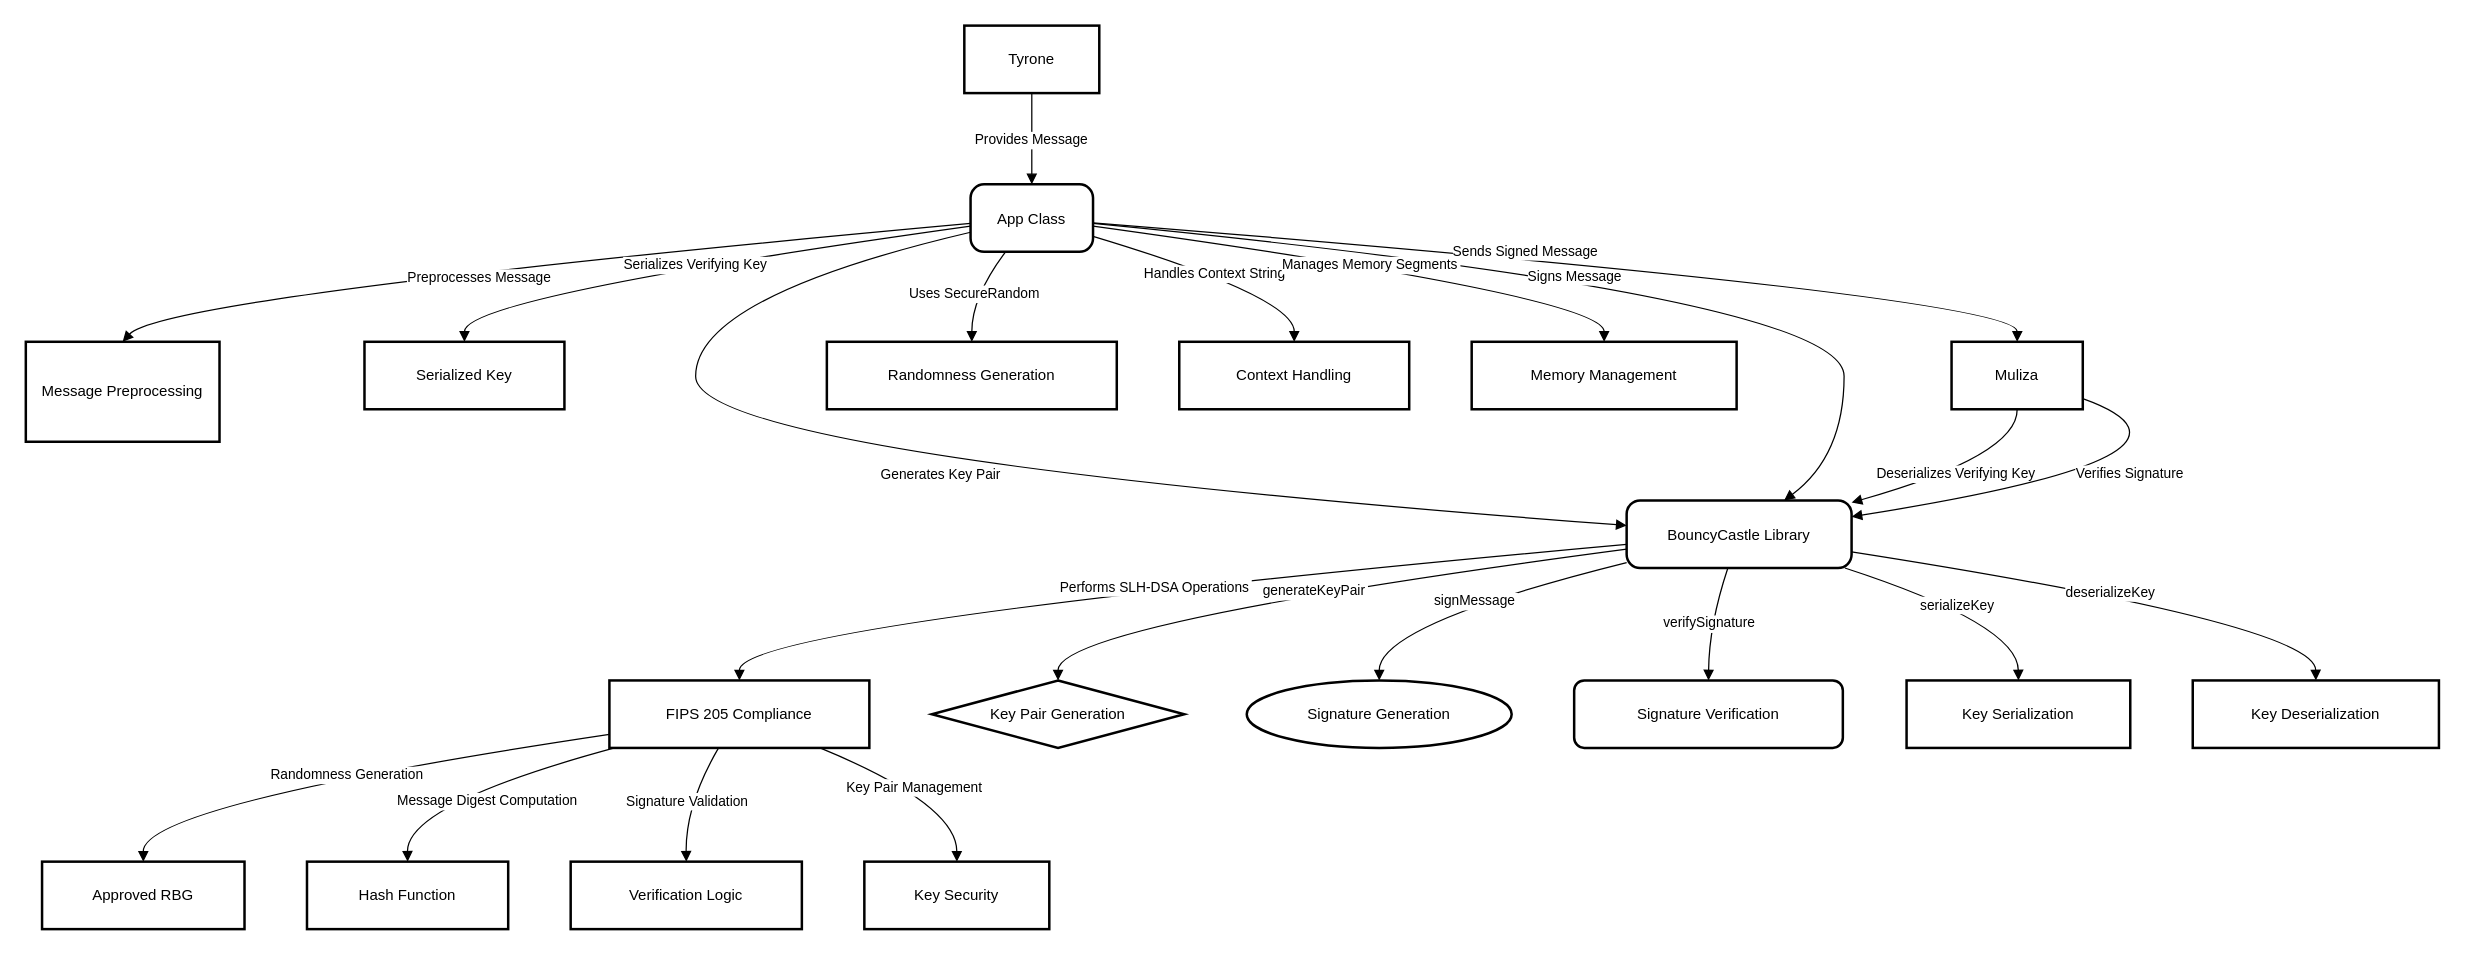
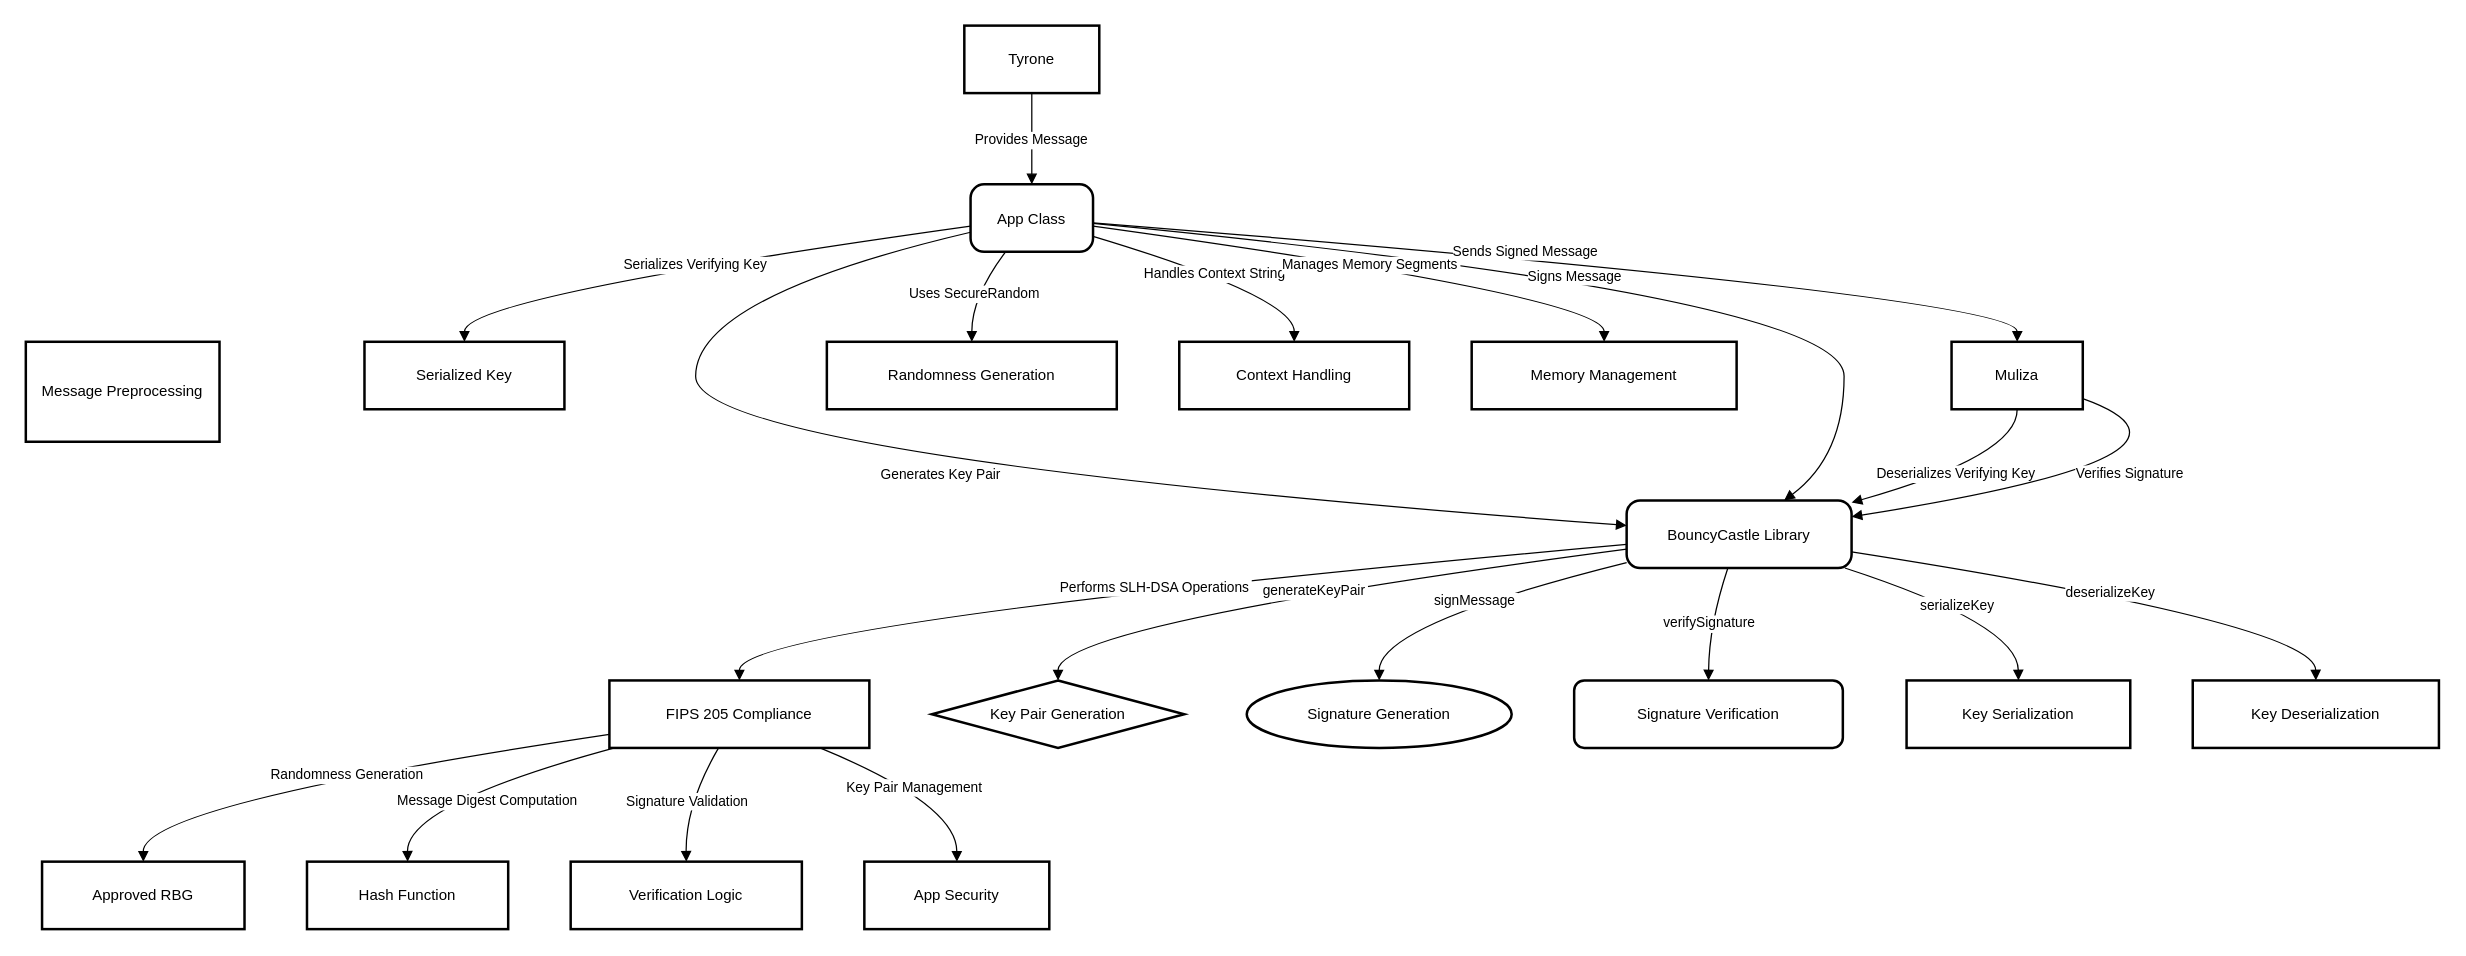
  <mxCell id="0" />
  <mxCell id="1" parent="0" />
  <mxCell id="2" value="Tyrone" style="whiteSpace=wrap;strokeWidth=2;" parent="1" vertex="1"><mxGeometry x="771" y="20" width="108" height="54" as="geometry" /></mxCell>
  <mxCell id="3" value="App Class" style="rounded=1;arcSize=20;strokeWidth=2" parent="1" vertex="1"><mxGeometry x="776" y="147" width="98" height="54" as="geometry" /></mxCell>
  <mxCell id="4" value="BouncyCastle Library" style="rounded=1;arcSize=20;strokeWidth=2" parent="1" vertex="1"><mxGeometry x="1301" y="400" width="180" height="54" as="geometry" /></mxCell>
  <mxCell id="5" value="Message Preprocessing" style="whiteSpace=wrap;strokeWidth=2;" parent="1" vertex="1"><mxGeometry x="20" y="273" width="155" height="80" as="geometry" /></mxCell>
  <mxCell id="6" value="Serialized Key" style="whiteSpace=wrap;strokeWidth=2;" parent="1" vertex="1"><mxGeometry x="291" y="273" width="160" height="54" as="geometry" /></mxCell>
  <mxCell id="7" value="Muliza" style="whiteSpace=wrap;strokeWidth=2;" parent="1" vertex="1"><mxGeometry x="1561" y="273" width="105" height="54" as="geometry" /></mxCell>
  <mxCell id="8" value="FIPS 205 Compliance" style="whiteSpace=wrap;strokeWidth=2;" parent="1" vertex="1"><mxGeometry x="487" y="544" width="208" height="54" as="geometry" /></mxCell>
  <mxCell id="9" value="Randomness Generation" style="whiteSpace=wrap;strokeWidth=2;" parent="1" vertex="1"><mxGeometry x="661" y="273" width="232" height="54" as="geometry" /></mxCell>
  <mxCell id="10" value="Context Handling" style="whiteSpace=wrap;strokeWidth=2;" parent="1" vertex="1"><mxGeometry x="943" y="273" width="184" height="54" as="geometry" /></mxCell>
  <mxCell id="11" value="Memory Management" style="whiteSpace=wrap;strokeWidth=2;" parent="1" vertex="1"><mxGeometry x="1177" y="273" width="212" height="54" as="geometry" /></mxCell>
  <mxCell id="12" value="Key Pair Generation" style="rhombus;whiteSpace=wrap;strokeWidth=2;" parent="1" vertex="1"><mxGeometry x="745" y="544" width="202" height="54" as="geometry" /></mxCell>
  <mxCell id="13" value="Signature Generation" style="ellipse;whiteSpace=wrap;strokeWidth=2;" parent="1" vertex="1"><mxGeometry x="997" y="544" width="212" height="54" as="geometry" /></mxCell>
  <mxCell id="14" value="Signature Verification" style="whiteSpace=wrap;strokeWidth=2;rounded=1;" parent="1" vertex="1"><mxGeometry x="1259" y="544" width="215" height="54" as="geometry" /></mxCell>
  <mxCell id="15" value="Key Serialization" style="whiteSpace=wrap;strokeWidth=2;" parent="1" vertex="1"><mxGeometry x="1525" y="544" width="179" height="54" as="geometry" /></mxCell>
  <mxCell id="16" value="Key Deserialization" style="whiteSpace=wrap;strokeWidth=2;" parent="1" vertex="1"><mxGeometry x="1754" y="544" width="197" height="54" as="geometry" /></mxCell>
  <mxCell id="17" value="Approved RBG" style="whiteSpace=wrap;strokeWidth=2;" parent="1" vertex="1"><mxGeometry x="33" y="689" width="162" height="54" as="geometry" /></mxCell>
  <mxCell id="18" value="Hash Function" style="whiteSpace=wrap;strokeWidth=2;" parent="1" vertex="1"><mxGeometry x="245" y="689" width="161" height="54" as="geometry" /></mxCell>
  <mxCell id="19" value="Verification Logic" style="whiteSpace=wrap;strokeWidth=2;" parent="1" vertex="1"><mxGeometry x="456" y="689" width="185" height="54" as="geometry" /></mxCell>
- <mxCell id="20" value="Key Security" style="whiteSpace=wrap;strokeWidth=2;" parent="1" vertex="1"><mxGeometry x="691" y="689" width="148" height="54" as="geometry" /></mxCell>
+ <mxCell id="20" value="App Security" style="whiteSpace=wrap;strokeWidth=2;" parent="1" vertex="1"><mxGeometry x="691" y="689" width="148" height="54" as="geometry" /></mxCell>
  <mxCell id="21" value="Provides Message" style="curved=1;startArrow=none;endArrow=block;exitX=0.5;exitY=1;entryX=0.5;entryY=-0.01;rounded=0;" parent="1" source="2" target="3" edge="1"><mxGeometry relative="1" as="geometry"><Array as="points" /></mxGeometry></mxCell>
  <mxCell id="22" value="Generates Key Pair" style="curved=1;startArrow=none;endArrow=block;exitX=0;exitY=0.71;entryX=0;entryY=0.37;rounded=0;" parent="1" source="3" target="4" edge="1"><mxGeometry relative="1" as="geometry"><Array as="points"><mxPoint x="556" y="237" /><mxPoint x="556" y="364" /></Array></mxGeometry></mxCell>
- <mxCell id="23" value="Preprocesses Message" style="curved=1;startArrow=none;endArrow=block;exitX=0;exitY=0.58;entryX=0.5;entryY=0.01;rounded=0;" parent="1" source="3" target="5" edge="1"><mxGeometry x="0.134" y="7" relative="1" as="geometry"><Array as="points"><mxPoint x="130" y="237" /></Array><mxPoint as="offset" /></mxGeometry></mxCell>
  <mxCell id="24" value="Signs Message" style="curved=1;startArrow=none;endArrow=block;exitX=1;exitY=0.58;entryX=0.7;entryY=0;rounded=0;" parent="1" source="3" target="4" edge="1"><mxGeometry x="-0.018" y="-4" relative="1" as="geometry"><Array as="points"><mxPoint x="1475" y="237" /><mxPoint x="1475" y="364" /></Array><mxPoint as="offset" /></mxGeometry></mxCell>
  <mxCell id="25" value="Serializes Verifying Key" style="curved=1;startArrow=none;endArrow=block;exitX=0;exitY=0.62;entryX=0.5;entryY=0.01;rounded=0;" parent="1" source="3" target="6" edge="1"><mxGeometry relative="1" as="geometry"><Array as="points"><mxPoint x="371" y="237" /></Array></mxGeometry></mxCell>
  <mxCell id="26" value="Sends Signed Message" style="curved=1;startArrow=none;endArrow=block;exitX=1;exitY=0.57;entryX=0.5;entryY=0.01;rounded=0;" parent="1" source="3" target="7" edge="1"><mxGeometry x="-0.109" y="5" relative="1" as="geometry"><Array as="points"><mxPoint x="1614" y="237" /></Array><mxPoint as="offset" /></mxGeometry></mxCell>
  <mxCell id="27" value="Deserializes Verifying Key" style="curved=1;startArrow=none;endArrow=block;exitX=0.5;exitY=1.01;entryX=1;entryY=0.03;rounded=0;" parent="1" source="7" target="4" edge="1"><mxGeometry relative="1" as="geometry"><Array as="points"><mxPoint x="1614" y="364" /></Array></mxGeometry></mxCell>
  <mxCell id="28" value="Verifies Signature" style="curved=1;startArrow=none;endArrow=block;exitX=1.01;exitY=0.85;entryX=1;entryY=0.24;rounded=0;" parent="1" source="7" target="4" edge="1"><mxGeometry relative="1" as="geometry"><Array as="points"><mxPoint x="1793" y="364" /></Array></mxGeometry></mxCell>
  <mxCell id="29" value="Performs SLH-DSA Operations" style="curved=1;startArrow=none;endArrow=block;exitX=0;exitY=0.65;entryX=0.5;entryY=0;rounded=0;" parent="1" source="4" target="8" edge="1"><mxGeometry relative="1" as="geometry"><Array as="points"><mxPoint x="591" y="499" /></Array></mxGeometry></mxCell>
  <mxCell id="30" value="Uses SecureRandom" style="curved=1;startArrow=none;endArrow=block;exitX=0.29;exitY=0.99;entryX=0.5;entryY=0.01;rounded=0;" parent="1" source="3" target="9" edge="1"><mxGeometry relative="1" as="geometry"><Array as="points"><mxPoint x="777" y="237" /></Array></mxGeometry></mxCell>
  <mxCell id="31" value="Handles Context String" style="curved=1;startArrow=none;endArrow=block;exitX=1;exitY=0.77;entryX=0.5;entryY=0.01;rounded=0;" parent="1" source="3" target="10" edge="1"><mxGeometry relative="1" as="geometry"><Array as="points"><mxPoint x="1035" y="237" /></Array></mxGeometry></mxCell>
  <mxCell id="32" value="Manages Memory Segments" style="curved=1;startArrow=none;endArrow=block;exitX=1;exitY=0.62;entryX=0.5;entryY=0.01;rounded=0;" parent="1" source="3" target="11" edge="1"><mxGeometry relative="1" as="geometry"><Array as="points"><mxPoint x="1283" y="237" /></Array></mxGeometry></mxCell>
  <mxCell id="33" value="generateKeyPair" style="curved=1;startArrow=none;endArrow=block;exitX=0;exitY=0.72;entryX=0.5;entryY=0;rounded=0;" parent="1" source="4" target="12" edge="1"><mxGeometry relative="1" as="geometry"><Array as="points"><mxPoint x="846" y="499" /></Array></mxGeometry></mxCell>
  <mxCell id="34" value="signMessage" style="curved=1;startArrow=none;endArrow=block;exitX=0;exitY=0.92;entryX=0.5;entryY=0;rounded=0;" parent="1" source="4" target="13" edge="1"><mxGeometry relative="1" as="geometry"><Array as="points"><mxPoint x="1103" y="499" /></Array></mxGeometry></mxCell>
  <mxCell id="35" value="verifySignature" style="curved=1;startArrow=none;endArrow=block;exitX=0.45;exitY=1;entryX=0.5;entryY=0;rounded=0;" parent="1" source="4" target="14" edge="1"><mxGeometry relative="1" as="geometry"><Array as="points"><mxPoint x="1367" y="499" /></Array></mxGeometry></mxCell>
  <mxCell id="36" value="serializeKey" style="curved=1;startArrow=none;endArrow=block;exitX=0.97;exitY=1;entryX=0.5;entryY=0;rounded=0;" parent="1" source="4" target="15" edge="1"><mxGeometry relative="1" as="geometry"><Array as="points"><mxPoint x="1614" y="499" /></Array></mxGeometry></mxCell>
  <mxCell id="37" value="deserializeKey" style="curved=1;startArrow=none;endArrow=block;exitX=1;exitY=0.76;entryX=0.5;entryY=0;rounded=0;" parent="1" source="4" target="16" edge="1"><mxGeometry relative="1" as="geometry"><Array as="points"><mxPoint x="1852" y="499" /></Array></mxGeometry></mxCell>
  <mxCell id="38" value="Randomness Generation" style="curved=1;startArrow=none;endArrow=block;exitX=0;exitY=0.8;entryX=0.5;entryY=-0.01;rounded=0;" parent="1" source="8" target="17" edge="1"><mxGeometry relative="1" as="geometry"><Array as="points"><mxPoint x="114" y="643" /></Array></mxGeometry></mxCell>
  <mxCell id="39" value="Message Digest Computation" style="curved=1;startArrow=none;endArrow=block;exitX=0.02;exitY=1;entryX=0.5;entryY=-0.01;rounded=0;" parent="1" source="8" target="18" edge="1"><mxGeometry x="-0.004" y="14" relative="1" as="geometry"><Array as="points"><mxPoint x="325" y="643" /></Array><mxPoint as="offset" /></mxGeometry></mxCell>
  <mxCell id="40" value="Signature Validation" style="curved=1;startArrow=none;endArrow=block;exitX=0.42;exitY=1;entryX=0.5;entryY=-0.01;rounded=0;" parent="1" source="8" target="19" edge="1"><mxGeometry relative="1" as="geometry"><Array as="points"><mxPoint x="548" y="643" /></Array></mxGeometry></mxCell>
  <mxCell id="41" value="Key Pair Management" style="curved=1;startArrow=none;endArrow=block;exitX=0.81;exitY=1;entryX=0.5;entryY=-0.01;rounded=0;" parent="1" source="8" target="20" edge="1"><mxGeometry relative="1" as="geometry"><Array as="points"><mxPoint x="765" y="643" /></Array></mxGeometry></mxCell>
